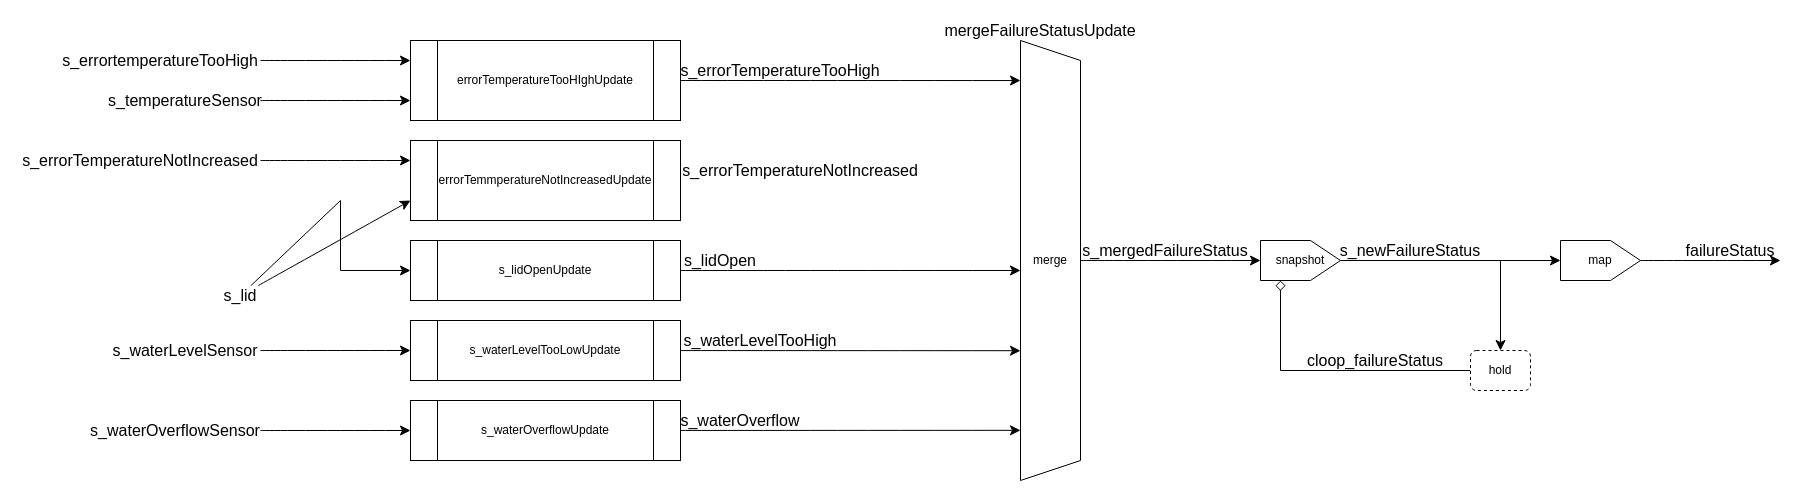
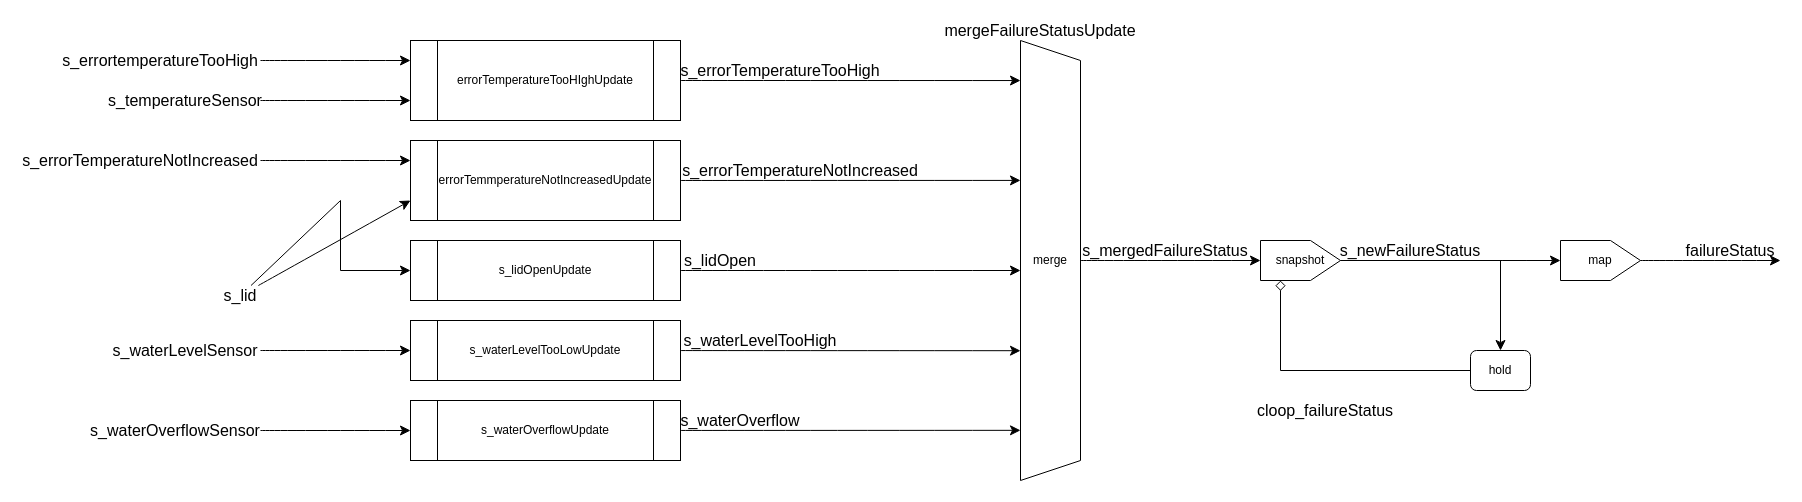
  <mxCell id="0" />
  <mxCell id="1" parent="0" />
  <mxCell id="2" style="edgeStyle=none;curved=1;rounded=0;orthogonalLoop=1;jettySize=auto;html=1;fontSize=12;startSize=8;endSize=8;" edge="1" parent="1" source="3" target="39"><mxGeometry relative="1" as="geometry"><mxPoint x="1260" y="260" as="targetPoint" /></mxGeometry></mxCell>
  <mxCell id="3" value="merge" style="shape=trapezoid;perimeter=trapezoidPerimeter;whiteSpace=wrap;html=1;fixedSize=1;direction=south;" vertex="1" parent="1"><mxGeometry x="1020" y="40" width="60" height="440" as="geometry" /></mxCell>
  <mxCell id="4" value="s_errorTemperatureNotIncreased" style="text;html=1;align=center;verticalAlign=middle;whiteSpace=wrap;rounded=0;fontSize=16;" vertex="1" parent="1"><mxGeometry x="680" y="160" width="240" height="20" as="geometry" /></mxCell>
  <mxCell id="5" value="s_errorTemperatureTooHigh" style="text;html=1;align=center;verticalAlign=middle;whiteSpace=wrap;rounded=0;fontSize=16;" vertex="1" parent="1"><mxGeometry x="680" y="60" width="200" height="20" as="geometry" /></mxCell>
  <mxCell id="6" value="s_waterOverflow" style="text;html=1;align=center;verticalAlign=middle;whiteSpace=wrap;rounded=0;fontSize=16;" vertex="1" parent="1"><mxGeometry x="680" y="410" width="120" height="20" as="geometry" /></mxCell>
  <mxCell id="7" value="s_waterLevelTooHigh" style="text;html=1;align=center;verticalAlign=middle;whiteSpace=wrap;rounded=0;fontSize=16;" vertex="1" parent="1"><mxGeometry x="680" y="330" width="160" height="20" as="geometry" /></mxCell>
  <mxCell id="8" value="s_lidOpen" style="text;html=1;align=center;verticalAlign=middle;whiteSpace=wrap;rounded=0;fontSize=16;" vertex="1" parent="1"><mxGeometry x="680" y="250" width="80" height="20" as="geometry" /></mxCell>
  <mxCell id="9" style="edgeStyle=none;curved=1;rounded=0;orthogonalLoop=1;jettySize=auto;html=1;exitX=1;exitY=0.5;exitDx=0;exitDy=0;fontSize=12;startSize=8;endSize=8;entryX=0.091;entryY=1;entryDx=0;entryDy=0;entryPerimeter=0;" edge="1" parent="1" source="10" target="3"><mxGeometry relative="1" as="geometry"><mxPoint x="940" y="80" as="targetPoint" /></mxGeometry></mxCell>
  <mxCell id="10" value="errorTemperatureTooHIghUpdate" style="shape=process;whiteSpace=wrap;html=1;backgroundOutline=1;" vertex="1" parent="1"><mxGeometry x="410" y="40" width="270" height="80" as="geometry" /></mxCell>
+ <mxCell id="11" style="edgeStyle=none;curved=1;rounded=0;orthogonalLoop=1;jettySize=auto;html=1;fontSize=12;startSize=8;endSize=8;entryX=0.318;entryY=1;entryDx=0;entryDy=0;entryPerimeter=0;" edge="1" parent="1" source="12" target="3"><mxGeometry relative="1" as="geometry"><mxPoint x="940" y="180" as="targetPoint" /></mxGeometry></mxCell>
  <mxCell id="12" value="errorTemmperatureNotIncreasedUpdate" style="shape=process;whiteSpace=wrap;html=1;backgroundOutline=1;" vertex="1" parent="1"><mxGeometry x="410" y="140" width="270" height="80" as="geometry" /></mxCell>
  <mxCell id="13" style="edgeStyle=none;curved=1;rounded=0;orthogonalLoop=1;jettySize=auto;html=1;fontSize=12;startSize=8;endSize=8;entryX=0.886;entryY=1;entryDx=0;entryDy=0;entryPerimeter=0;" edge="1" parent="1" source="14" target="3"><mxGeometry relative="1" as="geometry"><mxPoint x="940" y="430" as="targetPoint" /></mxGeometry></mxCell>
  <mxCell id="14" value="s_waterOverflowUpdate" style="shape=process;whiteSpace=wrap;html=1;backgroundOutline=1;" vertex="1" parent="1"><mxGeometry x="410" y="400" width="270" height="60" as="geometry" /></mxCell>
  <mxCell id="15" style="edgeStyle=none;curved=1;rounded=0;orthogonalLoop=1;jettySize=auto;html=1;fontSize=12;startSize=8;endSize=8;entryX=0.705;entryY=1;entryDx=0;entryDy=0;entryPerimeter=0;" edge="1" parent="1" source="16" target="3"><mxGeometry relative="1" as="geometry"><mxPoint x="940" y="350" as="targetPoint" /></mxGeometry></mxCell>
  <mxCell id="16" value="s_waterLevelTooLowUpdate" style="shape=process;whiteSpace=wrap;html=1;backgroundOutline=1;" vertex="1" parent="1"><mxGeometry x="410" y="320" width="270" height="60" as="geometry" /></mxCell>
  <mxCell id="17" style="edgeStyle=none;curved=1;rounded=0;orthogonalLoop=1;jettySize=auto;html=1;fontSize=12;startSize=8;endSize=8;" edge="1" parent="1" source="18"><mxGeometry relative="1" as="geometry"><mxPoint x="1020" y="270" as="targetPoint" /></mxGeometry></mxCell>
  <mxCell id="18" value="s_lidOpenUpdate" style="shape=process;whiteSpace=wrap;html=1;backgroundOutline=1;" vertex="1" parent="1"><mxGeometry x="410" y="240" width="270" height="60" as="geometry" /></mxCell>
  <mxCell id="19" style="edgeStyle=none;curved=1;rounded=0;orthogonalLoop=1;jettySize=auto;html=1;exitX=0.5;exitY=1;exitDx=0;exitDy=0;fontSize=12;startSize=8;endSize=8;" edge="1" parent="1" source="6" target="6"><mxGeometry relative="1" as="geometry" /></mxCell>
  <mxCell id="20" style="edgeStyle=none;curved=1;rounded=0;orthogonalLoop=1;jettySize=auto;html=1;entryX=0;entryY=0.25;entryDx=0;entryDy=0;fontSize=12;startSize=8;endSize=8;" edge="1" parent="1" source="21" target="10"><mxGeometry relative="1" as="geometry" /></mxCell>
  <mxCell id="21" value="s_errortemperatureTooHigh" style="text;html=1;align=center;verticalAlign=middle;whiteSpace=wrap;rounded=0;fontSize=16;" vertex="1" parent="1"><mxGeometry x="60" y="50" width="200" height="20" as="geometry" /></mxCell>
  <mxCell id="22" style="edgeStyle=none;curved=1;rounded=0;orthogonalLoop=1;jettySize=auto;html=1;entryX=0;entryY=0.75;entryDx=0;entryDy=0;fontSize=12;startSize=8;endSize=8;" edge="1" parent="1" source="23" target="10"><mxGeometry relative="1" as="geometry" /></mxCell>
  <mxCell id="23" value="s_temperatureSensor" style="text;html=1;align=center;verticalAlign=middle;whiteSpace=wrap;rounded=0;fontSize=16;" vertex="1" parent="1"><mxGeometry x="110" y="90" width="150" height="20" as="geometry" /></mxCell>
  <mxCell id="24" style="edgeStyle=none;curved=1;rounded=0;orthogonalLoop=1;jettySize=auto;html=1;entryX=0.5;entryY=1;entryDx=0;entryDy=0;fontSize=12;startSize=8;endSize=8;" edge="1" parent="1" source="8" target="8"><mxGeometry relative="1" as="geometry" /></mxCell>
  <mxCell id="25" style="edgeStyle=none;curved=1;rounded=0;orthogonalLoop=1;jettySize=auto;html=1;entryX=0;entryY=0.25;entryDx=0;entryDy=0;fontSize=12;startSize=8;endSize=8;" edge="1" parent="1" source="26" target="12"><mxGeometry relative="1" as="geometry" /></mxCell>
  <mxCell id="26" value="s_errorTemperatureNotIncreased" style="text;html=1;align=center;verticalAlign=middle;whiteSpace=wrap;rounded=0;fontSize=16;" vertex="1" parent="1"><mxGeometry x="20" y="150" width="240" height="20" as="geometry" /></mxCell>
  <mxCell id="27" style="edgeStyle=none;curved=1;rounded=0;orthogonalLoop=1;jettySize=auto;html=1;entryX=0;entryY=0.75;entryDx=0;entryDy=0;fontSize=12;startSize=8;endSize=8;" edge="1" parent="1" source="29" target="12"><mxGeometry relative="1" as="geometry" /></mxCell>
  <mxCell id="28" style="edgeStyle=none;curved=0;rounded=0;orthogonalLoop=1;jettySize=auto;html=1;entryX=0;entryY=0.5;entryDx=0;entryDy=0;fontSize=12;startSize=8;endSize=8;" edge="1" parent="1" source="29" target="18"><mxGeometry relative="1" as="geometry"><Array as="points"><mxPoint x="340" y="200" /><mxPoint x="340" y="270" /></Array></mxGeometry></mxCell>
  <mxCell id="29" value="s_lid" style="text;html=1;align=center;verticalAlign=middle;whiteSpace=wrap;rounded=0;fontSize=16;" vertex="1" parent="1"><mxGeometry x="220" y="285" width="40" height="20" as="geometry" /></mxCell>
  <mxCell id="30" style="edgeStyle=none;curved=1;rounded=0;orthogonalLoop=1;jettySize=auto;html=1;entryX=0;entryY=0.5;entryDx=0;entryDy=0;fontSize=12;startSize=8;endSize=8;" edge="1" parent="1" source="31" target="16"><mxGeometry relative="1" as="geometry" /></mxCell>
  <mxCell id="31" value="s_waterLevelSensor" style="text;html=1;align=center;verticalAlign=middle;whiteSpace=wrap;rounded=0;fontSize=16;" vertex="1" parent="1"><mxGeometry x="110" y="338.75" width="150" height="22.5" as="geometry" /></mxCell>
  <mxCell id="32" style="edgeStyle=none;curved=1;rounded=0;orthogonalLoop=1;jettySize=auto;html=1;entryX=0;entryY=0.5;entryDx=0;entryDy=0;fontSize=12;startSize=8;endSize=8;" edge="1" parent="1" source="33" target="14"><mxGeometry relative="1" as="geometry" /></mxCell>
  <mxCell id="33" value="s_waterOverflowSensor" style="text;html=1;align=center;verticalAlign=middle;whiteSpace=wrap;rounded=0;fontSize=16;" vertex="1" parent="1"><mxGeometry x="90" y="420" width="170" height="20" as="geometry" /></mxCell>
  <mxCell id="34" style="edgeStyle=none;curved=1;rounded=0;orthogonalLoop=1;jettySize=auto;html=1;entryX=1;entryY=0.5;entryDx=0;entryDy=0;fontSize=12;startSize=8;endSize=8;" edge="1" parent="1" source="3" target="3"><mxGeometry relative="1" as="geometry" /></mxCell>
  <mxCell id="35" value="s_mergedFailureStatus" style="text;html=1;align=center;verticalAlign=middle;whiteSpace=wrap;rounded=0;fontSize=16;" vertex="1" parent="1"><mxGeometry x="1080" y="240" width="170" height="20" as="geometry" /></mxCell>
  <mxCell id="36" value="mergeFailureStatusUpdate" style="text;html=1;align=center;verticalAlign=middle;whiteSpace=wrap;rounded=0;fontSize=16;rotation=0;" vertex="1" parent="1"><mxGeometry x="940" y="20" width="200" height="20" as="geometry" /></mxCell>
  <mxCell id="37" style="edgeStyle=none;curved=0;rounded=0;orthogonalLoop=1;jettySize=auto;html=1;exitX=0.5;exitY=1;exitDx=0;exitDy=0;fontSize=12;startSize=8;endSize=8;entryX=0.5;entryY=0;entryDx=0;entryDy=0;" edge="1" parent="1" source="39" target="42"><mxGeometry relative="1" as="geometry"><mxPoint x="1510" y="260" as="targetPoint" /><Array as="points"><mxPoint x="1500" y="260" /></Array></mxGeometry></mxCell>
  <mxCell id="38" style="edgeStyle=none;curved=1;rounded=0;orthogonalLoop=1;jettySize=auto;html=1;fontSize=12;startSize=8;endSize=8;entryX=0.5;entryY=0;entryDx=0;entryDy=0;" edge="1" parent="1" source="39" target="45"><mxGeometry relative="1" as="geometry"><mxPoint x="1580" y="260" as="targetPoint" /></mxGeometry></mxCell>
  <mxCell id="39" value="snapshot" style="shape=offPageConnector;whiteSpace=wrap;html=1;direction=north;" vertex="1" parent="1"><mxGeometry x="1260" y="240" width="80" height="40" as="geometry" /></mxCell>
  <mxCell id="40" value="s_newFailureStatus" style="text;html=1;align=center;verticalAlign=middle;whiteSpace=wrap;rounded=0;fontSize=16;" vertex="1" parent="1"><mxGeometry x="1340" y="240" width="140" height="20" as="geometry" /></mxCell>
  <mxCell id="41" style="edgeStyle=none;curved=0;rounded=0;orthogonalLoop=1;jettySize=auto;html=1;exitX=0;exitY=0.5;exitDx=0;exitDy=0;entryX=0;entryY=0.25;entryDx=0;entryDy=0;fontSize=12;startSize=8;endSize=8;endArrow=diamond;endFill=0;" edge="1" parent="1" source="42" target="39"><mxGeometry relative="1" as="geometry"><Array as="points"><mxPoint x="1280" y="370" /></Array></mxGeometry></mxCell>
- <mxCell id="42" value="hold" style="rounded=1;whiteSpace=wrap;html=1;dashed=1;" vertex="1" parent="1"><mxGeometry x="1470" y="350" width="60" height="40" as="geometry" /></mxCell>
- <mxCell id="43" value="cloop_failureStatus" style="text;html=1;align=center;verticalAlign=middle;whiteSpace=wrap;rounded=0;fontSize=16;" vertex="1" parent="1"><mxGeometry x="1300" y="350" width="150" height="20" as="geometry" /></mxCell>
+ <mxCell id="42" value="hold" style="rounded=1;whiteSpace=wrap;html=1;" vertex="1" parent="1"><mxGeometry x="1470" y="350" width="60" height="40" as="geometry" /></mxCell>
+ <mxCell id="43" value="cloop_failureStatus" style="text;html=1;align=center;verticalAlign=middle;whiteSpace=wrap;rounded=0;fontSize=16;" vertex="1" parent="1"><mxGeometry x="1250" y="400" width="150" height="20" as="geometry" /></mxCell>
  <mxCell id="44" style="edgeStyle=none;curved=1;rounded=0;orthogonalLoop=1;jettySize=auto;html=1;fontSize=12;startSize=8;endSize=8;" edge="1" parent="1" source="45"><mxGeometry relative="1" as="geometry"><mxPoint x="1780" y="260" as="targetPoint" /></mxGeometry></mxCell>
  <mxCell id="45" value="map" style="shape=offPageConnector;whiteSpace=wrap;html=1;direction=north;" vertex="1" parent="1"><mxGeometry x="1560" y="240" width="80" height="40" as="geometry" /></mxCell>
  <mxCell id="46" value="failureStatus" style="text;html=1;align=center;verticalAlign=middle;whiteSpace=wrap;rounded=0;fontSize=16;" vertex="1" parent="1"><mxGeometry x="1680" y="240" width="100" height="20" as="geometry" /></mxCell>
